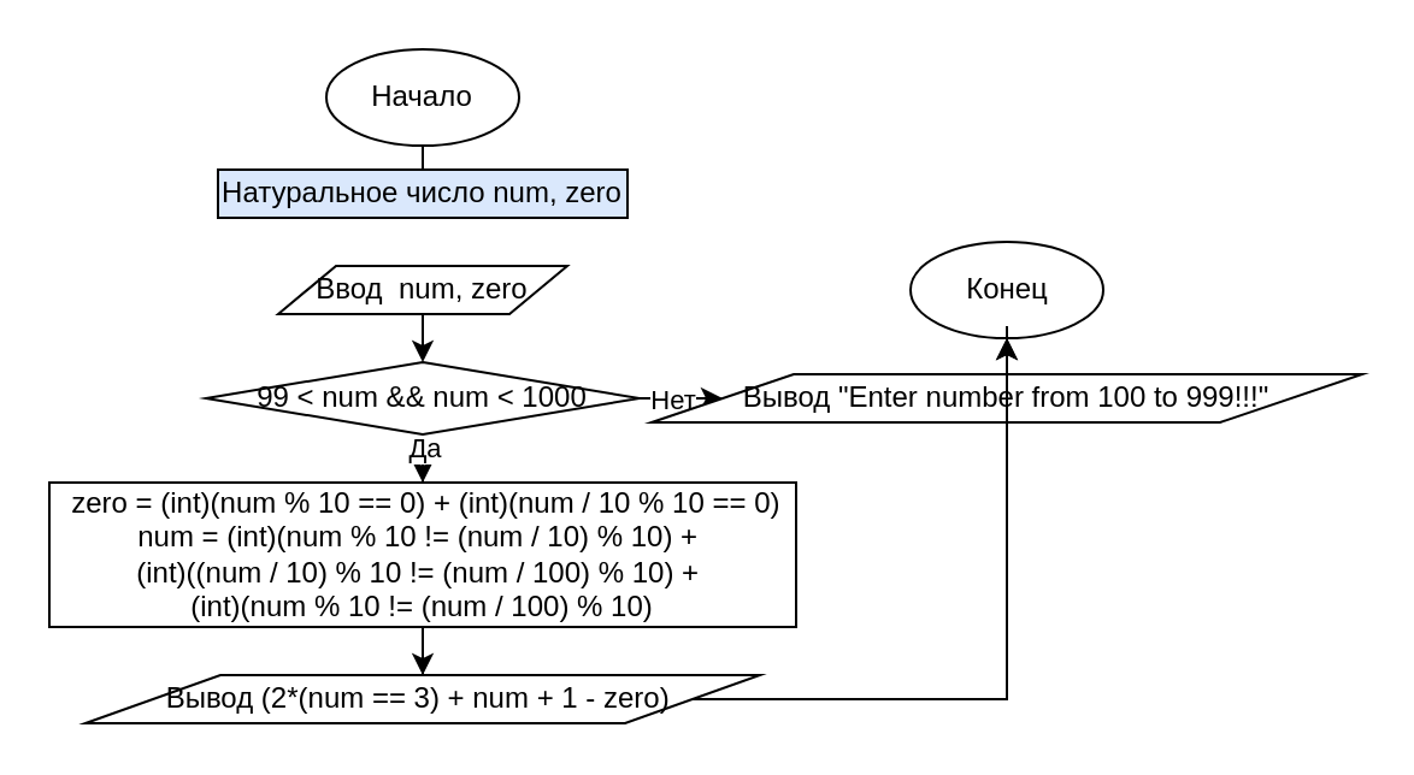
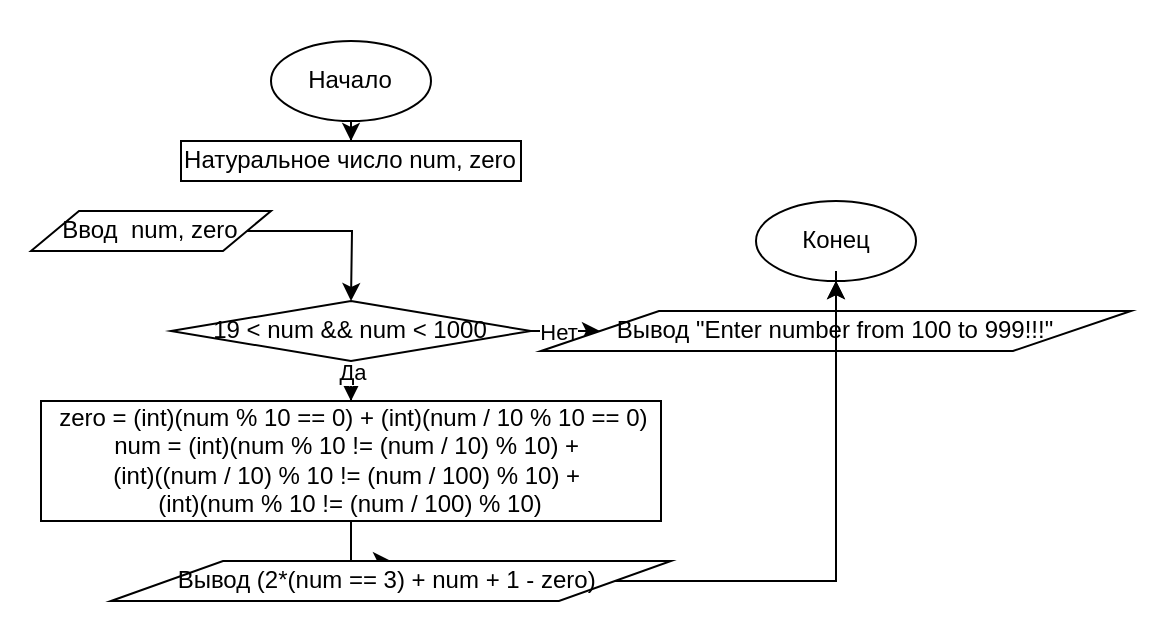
  <mxCell id="0" />
  <mxCell id="1" parent="0" />
- <mxCell id="2" style="edgeStyle=orthogonalEdgeStyle;rounded=0;orthogonalLoop=1;jettySize=auto;html=1;entryX=0.5;entryY=0;entryDx=0;entryDy=0;endArrow=none;" edge="1" parent="1" source="3" target="4"><mxGeometry relative="1" as="geometry" /></mxCell>
+ <mxCell id="2" style="edgeStyle=orthogonalEdgeStyle;rounded=0;orthogonalLoop=1;jettySize=auto;html=1;entryX=0.5;entryY=0;entryDx=0;entryDy=0;" edge="1" parent="1" source="3" target="4"><mxGeometry relative="1" as="geometry" /></mxCell>
  <mxCell id="3" value="Начало" style="ellipse;whiteSpace=wrap;html=1;" vertex="1" parent="1"><mxGeometry x="135" y="20" width="80" height="40" as="geometry" /></mxCell>
- <mxCell id="4" value="Натуральное число&amp;nbsp;num, zero" style="rounded=0;whiteSpace=wrap;html=1;fillColor=#dae8fc;" vertex="1" parent="1"><mxGeometry x="90" y="70" width="170" height="20" as="geometry" /></mxCell>
+ <mxCell id="4" value="Натуральное число&amp;nbsp;num, zero" style="rounded=0;whiteSpace=wrap;html=1;" vertex="1" parent="1"><mxGeometry x="90" y="70" width="170" height="20" as="geometry" /></mxCell>
  <mxCell id="5" style="edgeStyle=orthogonalEdgeStyle;rounded=0;orthogonalLoop=1;jettySize=auto;html=1;entryX=0.5;entryY=0;entryDx=0;entryDy=0;" edge="1" parent="1" source="6"><mxGeometry relative="1" as="geometry"><mxPoint x="175" y="150" as="targetPoint" /></mxGeometry></mxCell>
- <mxCell id="6" value="Ввод&amp;nbsp;&amp;nbsp;num, zero" style="shape=parallelogram;perimeter=parallelogramPerimeter;whiteSpace=wrap;html=1;" vertex="1" parent="1"><mxGeometry x="115" y="110" width="120" height="20" as="geometry" /></mxCell>
+ <mxCell id="6" value="Ввод&amp;nbsp;&amp;nbsp;num, zero" style="shape=parallelogram;perimeter=parallelogramPerimeter;whiteSpace=wrap;html=1;" vertex="1" parent="1"><mxGeometry x="15" y="105" width="120" height="20" as="geometry" /></mxCell>
  <mxCell id="7" value="Конец" style="ellipse;whiteSpace=wrap;html=1;" vertex="1" parent="1"><mxGeometry x="377.5" y="100" width="80" height="40" as="geometry" /></mxCell>
  <mxCell id="8" style="edgeStyle=orthogonalEdgeStyle;rounded=0;orthogonalLoop=1;jettySize=auto;html=1;" edge="1" parent="1" source="9" target="18"><mxGeometry relative="1" as="geometry" /></mxCell>
  <mxCell id="9" value="&lt;div&gt;&amp;nbsp;zero = (int)(num % 10 == 0) + (int)(num / 10 % 10 == 0)&lt;/div&gt;&lt;div&gt;num = (int)(num % 10 != (num / 10) % 10) +&amp;nbsp;&lt;/div&gt;&lt;div&gt;(int)((num / 10) % 10 != (num / 100) % 10) +&amp;nbsp;&lt;/div&gt;&lt;div&gt;(int)(num % 10 != (num / 100) % 10)&lt;/div&gt;" style="rounded=0;whiteSpace=wrap;html=1;" vertex="1" parent="1"><mxGeometry x="20" y="200" width="310" height="60" as="geometry" /></mxCell>
  <mxCell id="10" style="edgeStyle=orthogonalEdgeStyle;rounded=0;orthogonalLoop=1;jettySize=auto;html=1;" edge="1" parent="1" source="14" target="9"><mxGeometry relative="1" as="geometry" /></mxCell>
  <mxCell id="11" value="Да" style="edgeLabel;html=1;align=center;verticalAlign=middle;resizable=0;points=[];" vertex="1" connectable="0" parent="10"><mxGeometry x="0.511" relative="1" as="geometry"><mxPoint as="offset" /></mxGeometry></mxCell>
  <mxCell id="12" style="edgeStyle=orthogonalEdgeStyle;rounded=0;orthogonalLoop=1;jettySize=auto;html=1;" edge="1" parent="1" source="14" target="16"><mxGeometry relative="1" as="geometry" /></mxCell>
  <mxCell id="13" value="Нет" style="edgeLabel;html=1;align=center;verticalAlign=middle;resizable=0;points=[];" vertex="1" connectable="0" parent="12"><mxGeometry x="0.595" y="-1" relative="1" as="geometry"><mxPoint y="-1" as="offset" /></mxGeometry></mxCell>
- <mxCell id="14" value="99 &amp;lt; num &amp;amp;&amp;amp; num &amp;lt; 1000" style="rhombus;whiteSpace=wrap;html=1;" vertex="1" parent="1"><mxGeometry x="85" y="150" width="180" height="30" as="geometry" /></mxCell>
+ <mxCell id="14" value="19 &amp;lt; num &amp;amp;&amp;amp; num &amp;lt; 1000" style="rhombus;whiteSpace=wrap;html=1;" vertex="1" parent="1"><mxGeometry x="85" y="150" width="180" height="30" as="geometry" /></mxCell>
  <mxCell id="15" style="edgeStyle=orthogonalEdgeStyle;rounded=0;orthogonalLoop=1;jettySize=auto;html=1;" edge="1" parent="1" source="16" target="7"><mxGeometry relative="1" as="geometry" /></mxCell>
  <mxCell id="16" value="Вывод &quot;Enter number from 100 to 999!!!&quot;" style="shape=parallelogram;perimeter=parallelogramPerimeter;whiteSpace=wrap;html=1;" vertex="1" parent="1"><mxGeometry x="270" y="155" width="295" height="20" as="geometry" /></mxCell>
  <mxCell id="17" style="edgeStyle=orthogonalEdgeStyle;rounded=0;orthogonalLoop=1;jettySize=auto;html=1;entryX=0.5;entryY=1;entryDx=0;entryDy=0;" edge="1" parent="1" source="18" target="7"><mxGeometry relative="1" as="geometry" /></mxCell>
- <mxCell id="18" value="Вывод&amp;nbsp;(2*(num == 3) + num + 1 - zero)&amp;nbsp;" style="shape=parallelogram;perimeter=parallelogramPerimeter;whiteSpace=wrap;html=1;" vertex="1" parent="1"><mxGeometry x="35" y="280" width="280" height="20" as="geometry" /></mxCell>
+ <mxCell id="18" value="Вывод&amp;nbsp;(2*(num == 3) + num + 1 - zero)&amp;nbsp;" style="shape=parallelogram;perimeter=parallelogramPerimeter;whiteSpace=wrap;html=1;" vertex="1" parent="1"><mxGeometry x="55" y="280" width="280" height="20" as="geometry" /></mxCell>
